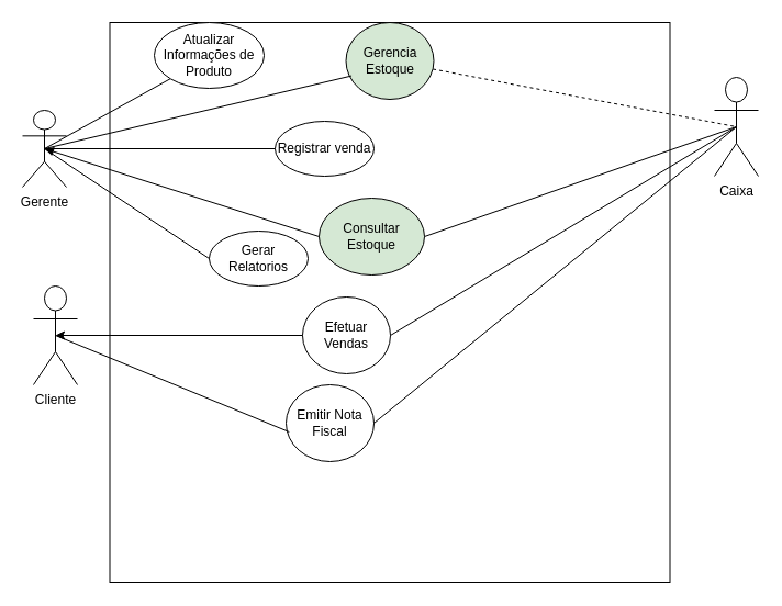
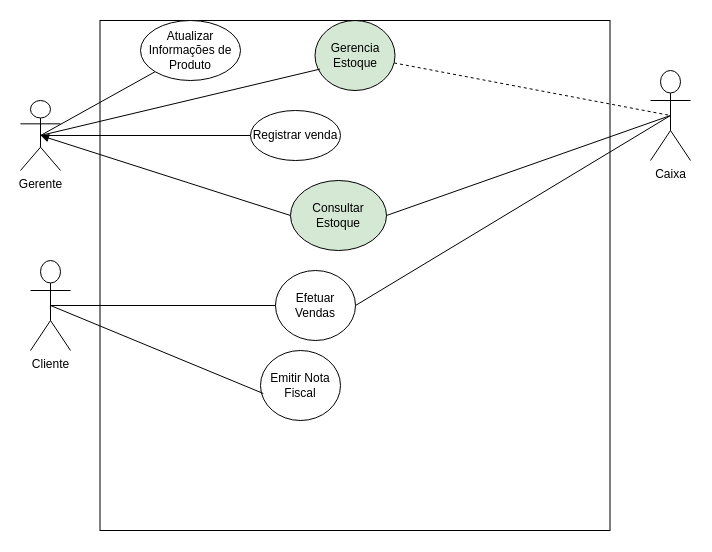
  <mxCell id="0" />
  <mxCell id="1" parent="0" />
  <mxCell id="2" value="Gerente" style="shape=umlActor;verticalLabelPosition=bottom;verticalAlign=top;html=1;outlineConnect=0;" parent="1" vertex="1"><mxGeometry x="20" y="100" width="40" height="70" as="geometry" /></mxCell>
  <mxCell id="3" value="" style="whiteSpace=wrap;html=1;aspect=fixed;" parent="1" vertex="1"><mxGeometry x="99.5" width="510" height="510" as="geometry" y="20" /></mxCell>
  <mxCell id="4" value="Caixa&lt;br&gt;" style="shape=umlActor;verticalLabelPosition=bottom;verticalAlign=top;html=1;outlineConnect=0;" parent="1" vertex="1"><mxGeometry x="650" y="70" width="40" height="90" as="geometry" /></mxCell>
  <mxCell id="5" value="Registrar venda" style="ellipse;whiteSpace=wrap;html=1;" vertex="1" parent="1"><mxGeometry x="250" y="110" width="90" height="50" as="geometry" /></mxCell>
  <mxCell id="6" value="" style="endArrow=none;html=1;rounded=0;exitX=0;exitY=0.5;exitDx=0;exitDy=0;entryX=0.5;entryY=0.5;entryDx=0;entryDy=0;entryPerimeter=0;" edge="1" parent="1" source="5" target="2"><mxGeometry width="50" height="50" relative="1" as="geometry"><mxPoint x="200" y="330" as="sourcePoint" /><mxPoint x="250" y="280" as="targetPoint" /></mxGeometry></mxCell>
  <mxCell id="7" value="Gerencia Estoque" style="ellipse;whiteSpace=wrap;html=1;fillColor=#d5e8d4;" vertex="1" parent="1"><mxGeometry x="314.5" width="80" height="70" as="geometry" y="20" /></mxCell>
  <mxCell id="8" value="" style="endArrow=none;html=1;rounded=0;exitX=0.5;exitY=0.5;exitDx=0;exitDy=0;exitPerimeter=0;entryX=0;entryY=1;entryDx=0;entryDy=0;" edge="1" parent="1" source="2" target="9"><mxGeometry width="50" height="50" relative="1" as="geometry"><mxPoint x="200" y="310" as="sourcePoint" /><mxPoint x="250" y="260" as="targetPoint" /></mxGeometry></mxCell>
  <mxCell id="9" value="Atualizar Informações de Produto" style="ellipse;whiteSpace=wrap;html=1;" vertex="1" parent="1"><mxGeometry x="140" width="100" height="60" as="geometry" y="20" /></mxCell>
  <mxCell id="10" value="" style="endArrow=none;html=1;rounded=0;entryX=0.5;entryY=0.5;entryDx=0;entryDy=0;entryPerimeter=0;dashed=1;" edge="1" parent="1" source="7" target="4"><mxGeometry width="50" height="50" relative="1" as="geometry"><mxPoint x="480" y="240" as="sourcePoint" /><mxPoint x="658" y="372" as="targetPoint" /></mxGeometry></mxCell>
  <mxCell id="11" value="Consultar Estoque" style="ellipse;whiteSpace=wrap;html=1;fillColor=#d5e8d4;" vertex="1" parent="1"><mxGeometry x="290" y="180" width="96" height="70" as="geometry" /></mxCell>
  <mxCell id="12" value="" style="endArrow=none;html=1;rounded=0;entryX=0.5;entryY=0.5;entryDx=0;entryDy=0;entryPerimeter=0;exitX=1;exitY=0.5;exitDx=0;exitDy=0;" edge="1" parent="1" source="11" target="4"><mxGeometry width="50" height="50" relative="1" as="geometry"><mxPoint x="519" y="250" as="sourcePoint" /><mxPoint x="670" y="365" as="targetPoint" /></mxGeometry></mxCell>
  <mxCell id="13" value="" style="endArrow=block;html=1;rounded=0;entryX=0.5;entryY=0.5;entryDx=0;entryDy=0;entryPerimeter=0;exitX=0;exitY=0.5;exitDx=0;exitDy=0;" edge="1" parent="1" source="11" target="2"><mxGeometry width="50" height="50" relative="1" as="geometry"><mxPoint x="529" y="190" as="sourcePoint" /><mxPoint x="680" y="305" as="targetPoint" /></mxGeometry></mxCell>
- <mxCell id="14" value="Gerar Relatorios" style="ellipse;whiteSpace=wrap;html=1;" vertex="1" parent="1"><mxGeometry x="190" y="210" width="90" height="50" as="geometry" /></mxCell>
- <mxCell id="15" value="" style="endArrow=none;html=1;rounded=0;exitX=0;exitY=0.5;exitDx=0;exitDy=0;entryX=0.5;entryY=0.5;entryDx=0;entryDy=0;entryPerimeter=0;" edge="1" parent="1" source="14" target="2"><mxGeometry width="50" height="50" relative="1" as="geometry"><mxPoint x="334" y="220" as="sourcePoint" /><mxPoint x="40" y="285" as="targetPoint" /></mxGeometry></mxCell>
  <mxCell id="16" value="Cliente&lt;br&gt;" style="shape=umlActor;verticalLabelPosition=bottom;verticalAlign=top;html=1;outlineConnect=0;" vertex="1" parent="1"><mxGeometry x="30" y="260" width="40" height="90" as="geometry" /></mxCell>
  <mxCell id="17" value="Efetuar Vendas" style="ellipse;whiteSpace=wrap;html=1;" vertex="1" parent="1"><mxGeometry x="275" y="270" width="80" height="70" as="geometry" /></mxCell>
- <mxCell id="18" value="" style="endArrow=classic;html=1;rounded=0;entryX=0.5;entryY=0.5;entryDx=0;entryDy=0;entryPerimeter=0;exitX=0;exitY=0.5;exitDx=0;exitDy=0;" edge="1" parent="1" source="17" target="16"><mxGeometry width="50" height="50" relative="1" as="geometry"><mxPoint x="558" y="97" as="sourcePoint" /><mxPoint x="650" y="125" as="targetPoint" /></mxGeometry></mxCell>
+ <mxCell id="18" value="" style="endArrow=none;html=1;rounded=0;entryX=0.5;entryY=0.5;entryDx=0;entryDy=0;entryPerimeter=0;exitX=0;exitY=0.5;exitDx=0;exitDy=0;" edge="1" parent="1" source="17" target="16"><mxGeometry width="50" height="50" relative="1" as="geometry"><mxPoint x="558" y="97" as="sourcePoint" /><mxPoint x="650" y="125" as="targetPoint" /></mxGeometry></mxCell>
  <mxCell id="19" value="" style="endArrow=none;html=1;rounded=0;entryX=0.5;entryY=0.5;entryDx=0;entryDy=0;entryPerimeter=0;exitX=1;exitY=0.5;exitDx=0;exitDy=0;" edge="1" parent="1" source="17" target="4"><mxGeometry width="50" height="50" relative="1" as="geometry"><mxPoint x="560" y="195" as="sourcePoint" /><mxPoint x="650" y="285" as="targetPoint" /></mxGeometry></mxCell>
  <mxCell id="20" value="Emitir Nota Fiscal" style="ellipse;whiteSpace=wrap;html=1;" vertex="1" parent="1"><mxGeometry x="260" y="350" width="80" height="70" as="geometry" /></mxCell>
  <mxCell id="21" value="" style="endArrow=none;html=1;rounded=0;entryX=0.5;entryY=0.5;entryDx=0;entryDy=0;entryPerimeter=0;exitX=0.035;exitY=0.614;exitDx=0;exitDy=0;exitPerimeter=0;" edge="1" parent="1" source="20" target="16"><mxGeometry width="50" height="50" relative="1" as="geometry"><mxPoint x="270" y="385" as="sourcePoint" /><mxPoint x="50" y="385" as="targetPoint" /></mxGeometry></mxCell>
- <mxCell id="22" value="" style="endArrow=none;html=1;rounded=0;exitX=1;exitY=0.5;exitDx=0;exitDy=0;entryX=0.5;entryY=0.5;entryDx=0;entryDy=0;entryPerimeter=0;" edge="1" parent="1" source="20" target="4"><mxGeometry width="50" height="50" relative="1" as="geometry"><mxPoint x="350" y="385" as="sourcePoint" /><mxPoint x="680" y="125" as="targetPoint" /></mxGeometry></mxCell>
  <mxCell id="23" value="" style="endArrow=none;html=1;rounded=0;exitX=0.063;exitY=0.694;exitDx=0;exitDy=0;entryX=0.5;entryY=0.5;entryDx=0;entryDy=0;entryPerimeter=0;exitPerimeter=0;" edge="1" parent="1" source="7" target="2"><mxGeometry width="50" height="50" relative="1" as="geometry"><mxPoint x="260" y="145" as="sourcePoint" /><mxPoint x="50" y="145" as="targetPoint" /></mxGeometry></mxCell>
